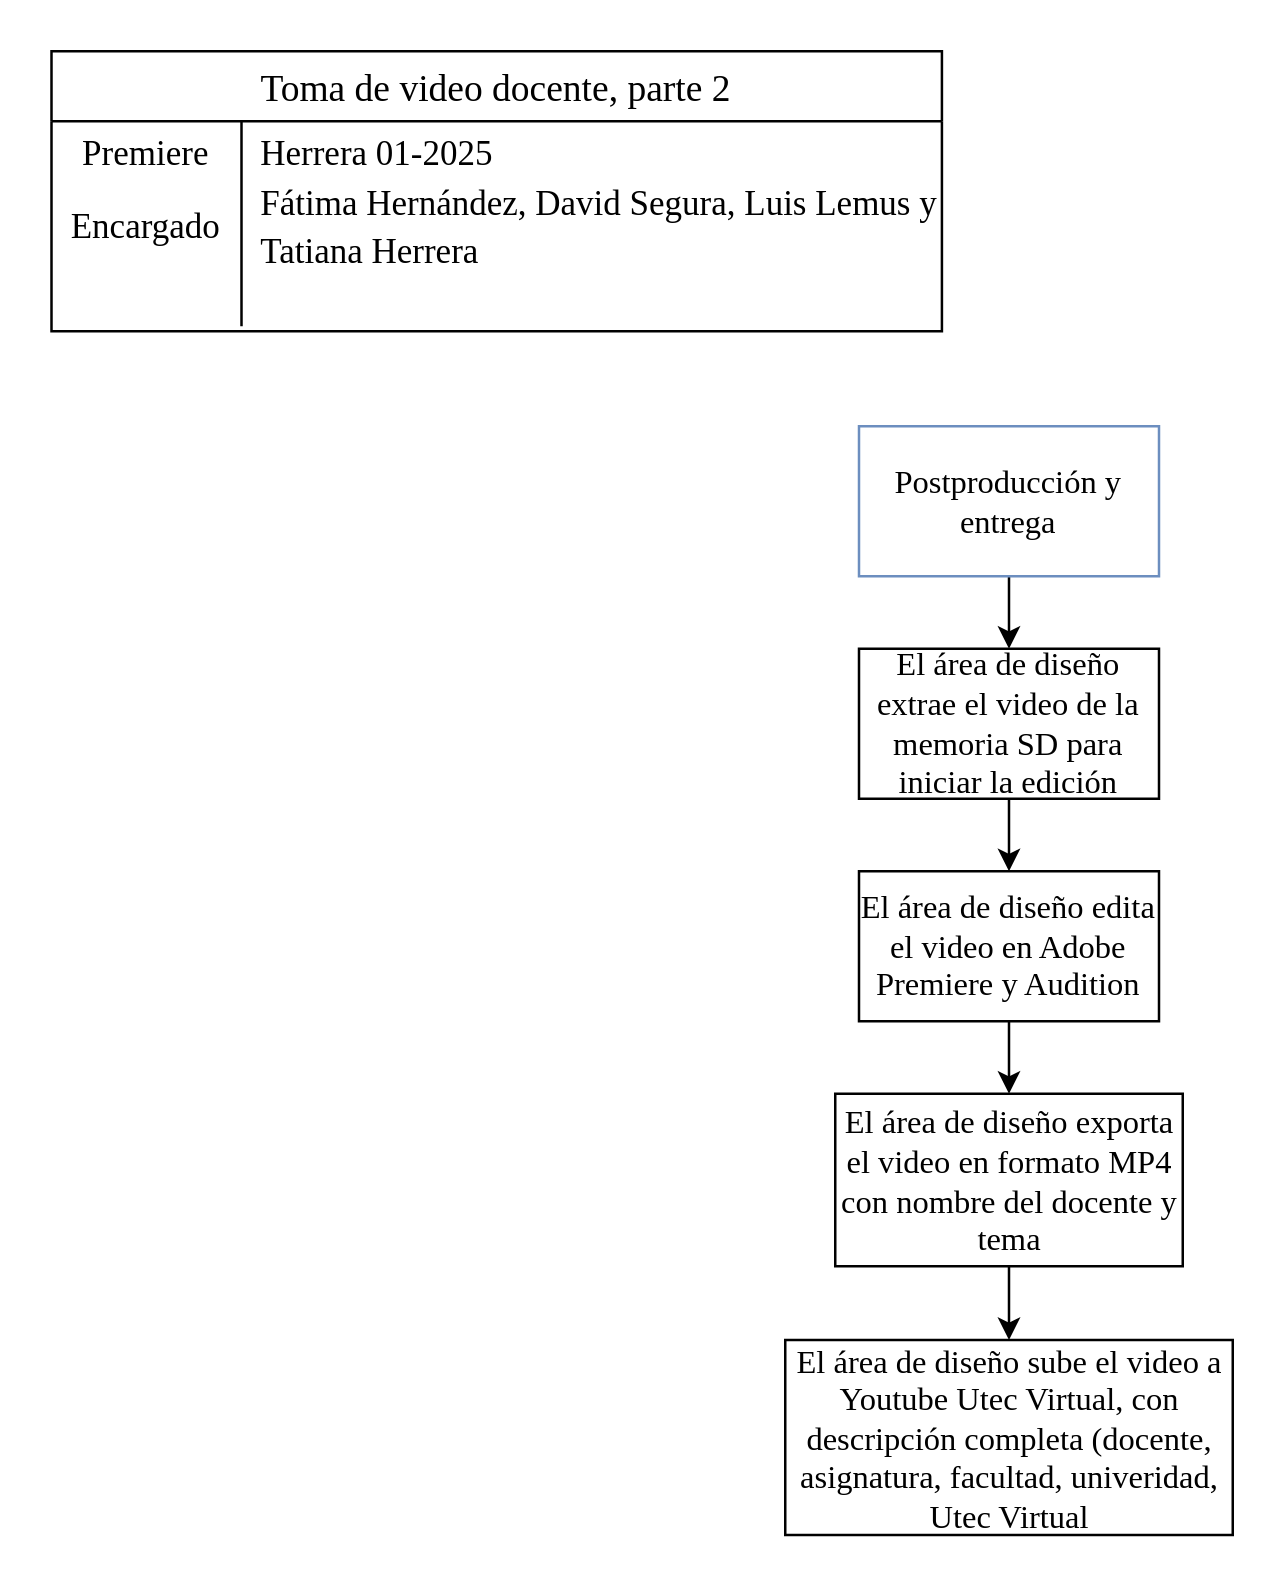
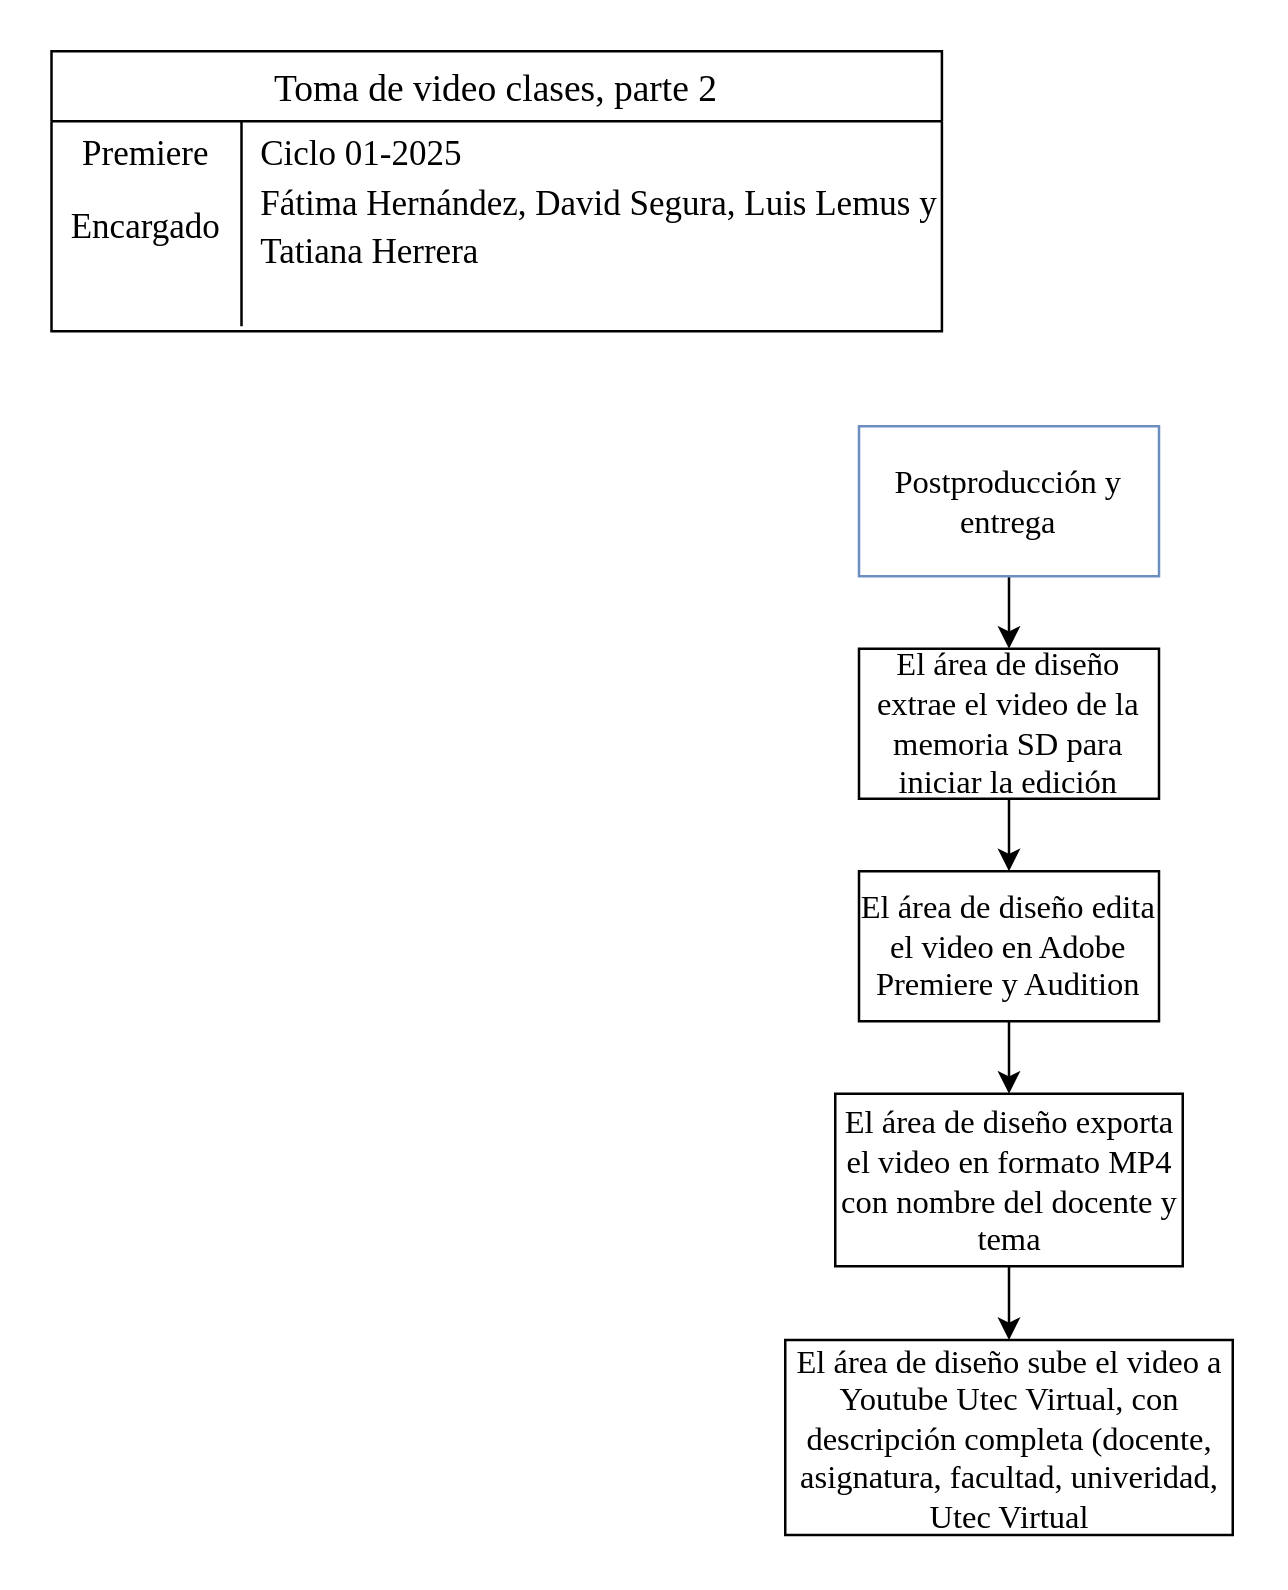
  <mxCell id="0" />
  <mxCell id="1" parent="0" />
- <mxCell id="2" value="Toma de video docente, parte 2" style="shape=table;startSize=28;container=1;collapsible=0;childLayout=tableLayout;fixedRows=1;rowLines=0;fontStyle=0;strokeColor=default;fontSize=15;fontFamily=Times New Roman;" vertex="1" parent="1"><mxGeometry x="20" y="20" width="356.165" height="111.966" as="geometry" /></mxCell>
+ <mxCell id="2" value="Toma de video clases, parte 2" style="shape=table;startSize=28;container=1;collapsible=0;childLayout=tableLayout;fixedRows=1;rowLines=0;fontStyle=0;strokeColor=default;fontSize=15;fontFamily=Times New Roman;" vertex="1" parent="1"><mxGeometry x="20" y="20" width="356.165" height="111.966" as="geometry" /></mxCell>
  <mxCell id="3" value="" style="shape=tableRow;horizontal=0;startSize=0;swimlaneHead=0;swimlaneBody=0;top=0;left=0;bottom=0;right=0;collapsible=0;dropTarget=0;fillColor=none;points=[[0,0.5],[1,0.5]];portConstraint=eastwest;strokeColor=inherit;fontSize=16;fontFamily=Times New Roman;" vertex="1" parent="2"><mxGeometry y="28" width="356.165" height="20" as="geometry" /></mxCell>
  <mxCell id="4" value="&lt;font style=&quot;font-size: 14px;&quot;&gt;Premiere&lt;/font&gt;&lt;div&gt;&lt;br&gt;&lt;/div&gt;" style="shape=partialRectangle;html=1;whiteSpace=wrap;connectable=0;fillColor=none;top=0;left=0;bottom=0;right=0;overflow=hidden;pointerEvents=1;strokeColor=inherit;fontSize=16;fontFamily=Times New Roman;" vertex="1" parent="3"><mxGeometry width="76" height="20" as="geometry"><mxRectangle width="76" height="20" as="alternateBounds" /></mxGeometry></mxCell>
- <mxCell id="5" value="&lt;font style=&quot;font-size: 14px;&quot;&gt;Herrera 01-2025&lt;/font&gt;" style="shape=partialRectangle;html=1;whiteSpace=wrap;connectable=0;fillColor=none;top=0;left=0;bottom=0;right=0;align=left;spacingLeft=6;overflow=hidden;strokeColor=inherit;fontSize=16;fontFamily=Times New Roman;" vertex="1" parent="3"><mxGeometry x="76" width="280" height="20" as="geometry"><mxRectangle width="280" height="20" as="alternateBounds" /></mxGeometry></mxCell>
+ <mxCell id="5" value="&lt;font style=&quot;font-size: 14px;&quot;&gt;Ciclo 01-2025&lt;/font&gt;" style="shape=partialRectangle;html=1;whiteSpace=wrap;connectable=0;fillColor=none;top=0;left=0;bottom=0;right=0;align=left;spacingLeft=6;overflow=hidden;strokeColor=inherit;fontSize=16;fontFamily=Times New Roman;" vertex="1" parent="3"><mxGeometry x="76" width="280" height="20" as="geometry"><mxRectangle width="280" height="20" as="alternateBounds" /></mxGeometry></mxCell>
  <mxCell id="6" value="" style="shape=tableRow;horizontal=0;startSize=0;swimlaneHead=0;swimlaneBody=0;top=0;left=0;bottom=0;right=0;collapsible=0;dropTarget=0;fillColor=none;points=[[0,0.5],[1,0.5]];portConstraint=eastwest;strokeColor=inherit;fontSize=16;fontFamily=Times New Roman;" vertex="1" parent="2"><mxGeometry y="48" width="356.165" height="42" as="geometry" /></mxCell>
  <mxCell id="7" value="&lt;font style=&quot;font-size: 14px;&quot;&gt;Encargado&lt;/font&gt;" style="shape=partialRectangle;html=1;whiteSpace=wrap;connectable=0;fillColor=none;top=0;left=0;bottom=0;right=0;overflow=hidden;strokeColor=inherit;fontSize=16;fontFamily=Times New Roman;" vertex="1" parent="6"><mxGeometry width="76" height="42" as="geometry"><mxRectangle width="76" height="42" as="alternateBounds" /></mxGeometry></mxCell>
  <mxCell id="8" value="&lt;span style=&quot;font-size: 14px;&quot;&gt;Fátima Hernández, David Segura, Luis Lemus y Tatiana Herrera&lt;/span&gt;" style="shape=partialRectangle;html=1;whiteSpace=wrap;connectable=0;fillColor=none;top=0;left=0;bottom=0;right=0;align=left;spacingLeft=6;overflow=hidden;strokeColor=inherit;fontSize=16;fontFamily=Times New Roman;" vertex="1" parent="6"><mxGeometry x="76" width="280" height="42" as="geometry"><mxRectangle width="280" height="42" as="alternateBounds" /></mxGeometry></mxCell>
  <mxCell id="9" value="" style="shape=tableRow;horizontal=0;startSize=0;swimlaneHead=0;swimlaneBody=0;top=0;left=0;bottom=0;right=0;collapsible=0;dropTarget=0;fillColor=none;points=[[0,0.5],[1,0.5]];portConstraint=eastwest;strokeColor=inherit;fontSize=16;fontFamily=Times New Roman;" vertex="1" parent="2"><mxGeometry y="90" width="356.165" height="20" as="geometry" /></mxCell>
  <mxCell id="10" value="" style="shape=partialRectangle;html=1;whiteSpace=wrap;connectable=0;fillColor=none;top=0;left=0;bottom=0;right=0;overflow=hidden;strokeColor=inherit;fontSize=16;fontFamily=Times New Roman;" vertex="1" parent="9"><mxGeometry width="76" height="20" as="geometry"><mxRectangle width="76" height="20" as="alternateBounds" /></mxGeometry></mxCell>
  <mxCell id="11" value="" style="shape=partialRectangle;html=1;whiteSpace=wrap;connectable=0;fillColor=none;top=0;left=0;bottom=0;right=0;align=left;spacingLeft=6;overflow=hidden;strokeColor=inherit;fontSize=16;fontFamily=Times New Roman;" vertex="1" parent="9"><mxGeometry x="76" width="280" height="20" as="geometry"><mxRectangle width="280" height="20" as="alternateBounds" /></mxGeometry></mxCell>
  <mxCell id="12" value="" style="edgeStyle=orthogonalEdgeStyle;rounded=0;orthogonalLoop=1;jettySize=auto;html=1;" edge="1" parent="1" source="13" target="15"><mxGeometry relative="1" as="geometry" /></mxCell>
  <mxCell id="13" value="Postproducción y entrega" style="rounded=0;whiteSpace=wrap;html=1;fillColor=#ffffff;strokeColor=#6c8ebf;fontFamily=Times New Roman;fontSize=13;" vertex="1" parent="1"><mxGeometry x="343" y="170" width="120" height="60" as="geometry" /></mxCell>
  <mxCell id="14" value="" style="edgeStyle=orthogonalEdgeStyle;rounded=0;orthogonalLoop=1;jettySize=auto;html=1;" edge="1" parent="1" source="15" target="17"><mxGeometry relative="1" as="geometry" /></mxCell>
  <mxCell id="15" value="El área de diseño extrae el video de la memoria SD para iniciar la edición" style="whiteSpace=wrap;html=1;fontSize=13;fontFamily=Times New Roman;rounded=0;" vertex="1" parent="1"><mxGeometry x="343" y="259" width="120" height="60" as="geometry" /></mxCell>
  <mxCell id="16" value="" style="edgeStyle=orthogonalEdgeStyle;rounded=0;orthogonalLoop=1;jettySize=auto;html=1;" edge="1" parent="1" source="17" target="19"><mxGeometry relative="1" as="geometry" /></mxCell>
  <mxCell id="17" value="El área de diseño edita el video en Adobe Premiere y Audition" style="whiteSpace=wrap;html=1;fontSize=13;fontFamily=Times New Roman;rounded=0;" vertex="1" parent="1"><mxGeometry x="343" y="348" width="120" height="60" as="geometry" /></mxCell>
  <mxCell id="18" value="" style="edgeStyle=orthogonalEdgeStyle;rounded=0;orthogonalLoop=1;jettySize=auto;html=1;" edge="1" parent="1" source="19" target="20"><mxGeometry relative="1" as="geometry" /></mxCell>
  <mxCell id="19" value="El área de diseño exporta el video en formato MP4 con nombre del docente y tema" style="whiteSpace=wrap;html=1;fontSize=13;fontFamily=Times New Roman;rounded=0;" vertex="1" parent="1"><mxGeometry x="333.5" y="437" width="139" height="69" as="geometry" /></mxCell>
  <mxCell id="20" value="El área de diseño sube el video a Youtube Utec Virtual, con descripción completa (docente, asignatura, facultad, univeridad, Utec Virtual" style="whiteSpace=wrap;html=1;fontSize=13;fontFamily=Times New Roman;rounded=0;" vertex="1" parent="1"><mxGeometry x="313.5" y="535.5" width="179" height="78" as="geometry" /></mxCell>
